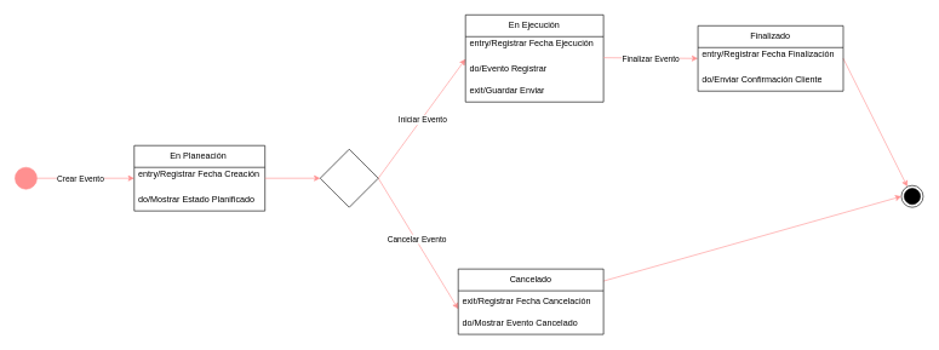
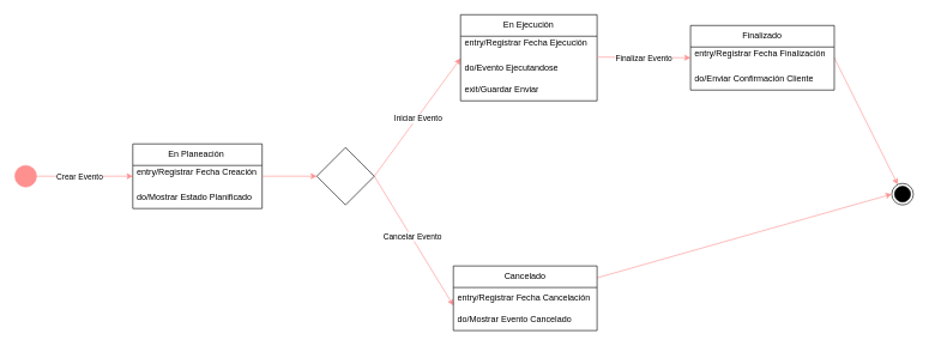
  <mxCell id="0" />
  <mxCell id="1" parent="0" />
  <mxCell id="2" style="rounded=0;orthogonalLoop=1;jettySize=auto;html=1;exitX=1;exitY=0.5;exitDx=0;exitDy=0;entryX=0;entryY=0.5;entryDx=0;entryDy=0;strokeColor=light-dark(#FF9090,#FF9090);" edge="1" parent="1" source="4" target="12"><mxGeometry relative="1" as="geometry"><mxPoint x="176.92" y="252.44" as="targetPoint" /></mxGeometry></mxCell>
  <mxCell id="3" value="Crear Evento" style="edgeLabel;html=1;align=center;verticalAlign=middle;resizable=0;points=[];" connectable="0" vertex="1" parent="2"><mxGeometry x="-0.126" relative="1" as="geometry"><mxPoint as="offset" /></mxGeometry></mxCell>
  <mxCell id="4" value="" style="ellipse;fillColor=strokeColor;html=1;strokeColor=light-dark(#FF9090,#FF9090);" vertex="1" parent="1"><mxGeometry x="20" y="230" width="30" height="30" as="geometry" /></mxCell>
  <mxCell id="5" style="rounded=0;orthogonalLoop=1;jettySize=auto;html=1;entryX=0;entryY=0.03;entryDx=0;entryDy=0;entryPerimeter=0;strokeColor=light-dark(#FF9090,#FF9090);exitX=1;exitY=0.5;exitDx=0;exitDy=0;" edge="1" parent="1" source="18" target="16"><mxGeometry relative="1" as="geometry"><mxPoint x="560" y="451" as="sourcePoint" /><mxPoint x="718.24" y="451.32" as="targetPoint" /></mxGeometry></mxCell>
  <mxCell id="6" value="Iniciar Evento" style="edgeLabel;html=1;align=center;verticalAlign=middle;resizable=0;points=[];" vertex="1" connectable="0" parent="5"><mxGeometry x="-0.003" y="-1" relative="1" as="geometry"><mxPoint as="offset" /></mxGeometry></mxCell>
  <mxCell id="7" style="rounded=0;orthogonalLoop=1;jettySize=auto;html=1;exitX=1;exitY=0.5;exitDx=0;exitDy=0;entryX=0;entryY=0.5;entryDx=0;entryDy=0;strokeColor=light-dark(#FF9090,#FF9090);" edge="1" parent="1" source="18"><mxGeometry relative="1" as="geometry"><mxPoint x="755.06" y="252.98" as="sourcePoint" /><mxPoint x="630" y="425" as="targetPoint" /></mxGeometry></mxCell>
  <mxCell id="8" value="Cancelar Evento" style="edgeLabel;html=1;align=center;verticalAlign=middle;resizable=0;points=[];" vertex="1" connectable="0" parent="7"><mxGeometry x="-0.06" y="1" relative="1" as="geometry"><mxPoint as="offset" /></mxGeometry></mxCell>
  <mxCell id="9" value="" style="ellipse;html=1;shape=endState;fillColor=strokeColor;" vertex="1" parent="1"><mxGeometry x="1240" y="255" width="30" height="30" as="geometry" /></mxCell>
  <mxCell id="10" style="rounded=0;orthogonalLoop=1;jettySize=auto;html=1;exitX=1;exitY=0.5;exitDx=0;exitDy=0;strokeColor=light-dark(#FF9090,#FF9090);" edge="1" parent="1" source="23" target="9"><mxGeometry relative="1" as="geometry"><mxPoint x="837.06" y="423.57" as="sourcePoint" /></mxGeometry></mxCell>
  <mxCell id="11" value="En Planeación&amp;nbsp;" style="swimlane;fontStyle=0;childLayout=stackLayout;horizontal=1;startSize=30;horizontalStack=0;resizeParent=1;resizeParentMax=0;resizeLast=0;collapsible=1;marginBottom=0;whiteSpace=wrap;html=1;" vertex="1" parent="1"><mxGeometry x="184" y="200" width="180" height="90" as="geometry" /></mxCell>
  <mxCell id="12" value="entry/Registrar Fecha Creación&lt;div&gt;&lt;br&gt;&lt;/div&gt;" style="text;strokeColor=none;fillColor=none;align=left;verticalAlign=middle;spacingLeft=4;spacingRight=4;overflow=hidden;points=[[0,0.5],[1,0.5]];portConstraint=eastwest;rotatable=0;whiteSpace=wrap;html=1;" vertex="1" parent="11"><mxGeometry y="30" width="180" height="30" as="geometry" /></mxCell>
  <mxCell id="13" value="do/Mostrar Estado Planificado" style="text;strokeColor=none;fillColor=none;align=left;verticalAlign=middle;spacingLeft=4;spacingRight=4;overflow=hidden;points=[[0,0.5],[1,0.5]];portConstraint=eastwest;rotatable=0;whiteSpace=wrap;html=1;" vertex="1" parent="11"><mxGeometry y="60" width="180" height="30" as="geometry" /></mxCell>
  <mxCell id="14" value="En Ejecución" style="swimlane;fontStyle=0;childLayout=stackLayout;horizontal=1;startSize=30;horizontalStack=0;resizeParent=1;resizeParentMax=0;resizeLast=0;collapsible=1;marginBottom=0;whiteSpace=wrap;html=1;" vertex="1" parent="1"><mxGeometry x="640" y="20" width="190" height="120" as="geometry" /></mxCell>
  <mxCell id="15" value="entry/Registrar Fecha Ejecución&lt;div&gt;&lt;br&gt;&lt;/div&gt;" style="text;strokeColor=none;fillColor=none;align=left;verticalAlign=middle;spacingLeft=4;spacingRight=4;overflow=hidden;points=[[0,0.5],[1,0.5]];portConstraint=eastwest;rotatable=0;whiteSpace=wrap;html=1;" vertex="1" parent="14"><mxGeometry y="30" width="190" height="30" as="geometry" /></mxCell>
- <mxCell id="16" value="do/Evento Registrar" style="text;strokeColor=none;fillColor=none;align=left;verticalAlign=middle;spacingLeft=4;spacingRight=4;overflow=hidden;points=[[0,0.5],[1,0.5]];portConstraint=eastwest;rotatable=0;whiteSpace=wrap;html=1;" vertex="1" parent="14"><mxGeometry y="60" width="190" height="30" as="geometry" /></mxCell>
+ <mxCell id="16" value="do/Evento Ejecutandose" style="text;strokeColor=none;fillColor=none;align=left;verticalAlign=middle;spacingLeft=4;spacingRight=4;overflow=hidden;points=[[0,0.5],[1,0.5]];portConstraint=eastwest;rotatable=0;whiteSpace=wrap;html=1;" vertex="1" parent="14"><mxGeometry y="60" width="190" height="30" as="geometry" /></mxCell>
  <mxCell id="17" value="exit/Guardar Enviar" style="text;strokeColor=none;fillColor=none;align=left;verticalAlign=middle;spacingLeft=4;spacingRight=4;overflow=hidden;points=[[0,0.5],[1,0.5]];portConstraint=eastwest;rotatable=0;whiteSpace=wrap;html=1;" vertex="1" parent="14"><mxGeometry y="90" width="190" height="30" as="geometry" /></mxCell>
  <mxCell id="18" value="" style="rhombus;whiteSpace=wrap;html=1;" vertex="1" parent="1"><mxGeometry x="440" y="205" width="80" height="80" as="geometry" /></mxCell>
  <mxCell id="19" style="edgeStyle=orthogonalEdgeStyle;rounded=0;orthogonalLoop=1;jettySize=auto;html=1;entryX=0;entryY=0.5;entryDx=0;entryDy=0;strokeColor=light-dark(#FF9090,#FF9090);" edge="1" parent="1" source="12" target="18"><mxGeometry relative="1" as="geometry" /></mxCell>
  <mxCell id="20" style="rounded=0;orthogonalLoop=1;jettySize=auto;html=1;entryX=0;entryY=0.5;entryDx=0;entryDy=0;strokeColor=light-dark(#FF9090,#FF9090);" edge="1" parent="1" target="23"><mxGeometry relative="1" as="geometry"><mxPoint x="830" y="79" as="sourcePoint" /><mxPoint x="950" y="80" as="targetPoint" /></mxGeometry></mxCell>
  <mxCell id="21" value="Finalizar Evento" style="edgeLabel;html=1;align=center;verticalAlign=middle;resizable=0;points=[];" connectable="0" vertex="1" parent="20"><mxGeometry x="-0.003" y="-1" relative="1" as="geometry"><mxPoint as="offset" /></mxGeometry></mxCell>
  <mxCell id="22" value="Finalizado" style="swimlane;fontStyle=0;childLayout=stackLayout;horizontal=1;startSize=30;horizontalStack=0;resizeParent=1;resizeParentMax=0;resizeLast=0;collapsible=1;marginBottom=0;whiteSpace=wrap;html=1;" vertex="1" parent="1"><mxGeometry x="960" y="35" width="200" height="90" as="geometry" /></mxCell>
  <mxCell id="23" value="entry/Registrar Fecha Finalización&lt;div&gt;&lt;br&gt;&lt;/div&gt;" style="text;strokeColor=none;fillColor=none;align=left;verticalAlign=middle;spacingLeft=4;spacingRight=4;overflow=hidden;points=[[0,0.5],[1,0.5]];portConstraint=eastwest;rotatable=0;whiteSpace=wrap;html=1;" vertex="1" parent="22"><mxGeometry y="30" width="200" height="30" as="geometry" /></mxCell>
  <mxCell id="24" value="do/Enviar Confirmación Cliente" style="text;strokeColor=none;fillColor=none;align=left;verticalAlign=middle;spacingLeft=4;spacingRight=4;overflow=hidden;points=[[0,0.5],[1,0.5]];portConstraint=eastwest;rotatable=0;whiteSpace=wrap;html=1;" vertex="1" parent="22"><mxGeometry y="60" width="200" height="30" as="geometry" /></mxCell>
  <mxCell id="25" style="rounded=0;orthogonalLoop=1;jettySize=auto;html=1;entryX=0;entryY=0.5;entryDx=0;entryDy=0;strokeColor=light-dark(#FF9090,#FF9090);" edge="1" parent="1" source="26" target="9"><mxGeometry relative="1" as="geometry" /></mxCell>
  <mxCell id="26" value="Cancelado" style="swimlane;fontStyle=0;childLayout=stackLayout;horizontal=1;startSize=30;horizontalStack=0;resizeParent=1;resizeParentMax=0;resizeLast=0;collapsible=1;marginBottom=0;whiteSpace=wrap;html=1;" vertex="1" parent="1"><mxGeometry x="630" y="370" width="200" height="90" as="geometry" /></mxCell>
- <mxCell id="27" value="exit/Registrar Fecha Cancelación" style="text;strokeColor=none;fillColor=none;align=left;verticalAlign=middle;spacingLeft=4;spacingRight=4;overflow=hidden;points=[[0,0.5],[1,0.5]];portConstraint=eastwest;rotatable=0;whiteSpace=wrap;html=1;" vertex="1" parent="26"><mxGeometry y="30" width="200" height="30" as="geometry" /></mxCell>
+ <mxCell id="27" value="entry/Registrar Fecha Cancelación" style="text;strokeColor=none;fillColor=none;align=left;verticalAlign=middle;spacingLeft=4;spacingRight=4;overflow=hidden;points=[[0,0.5],[1,0.5]];portConstraint=eastwest;rotatable=0;whiteSpace=wrap;html=1;" vertex="1" parent="26"><mxGeometry y="30" width="200" height="30" as="geometry" /></mxCell>
  <mxCell id="28" value="do/Mostrar Evento Cancelado" style="text;strokeColor=none;fillColor=none;align=left;verticalAlign=middle;spacingLeft=4;spacingRight=4;overflow=hidden;points=[[0,0.5],[1,0.5]];portConstraint=eastwest;rotatable=0;whiteSpace=wrap;html=1;" vertex="1" parent="26"><mxGeometry y="60" width="200" height="30" as="geometry" /></mxCell>
